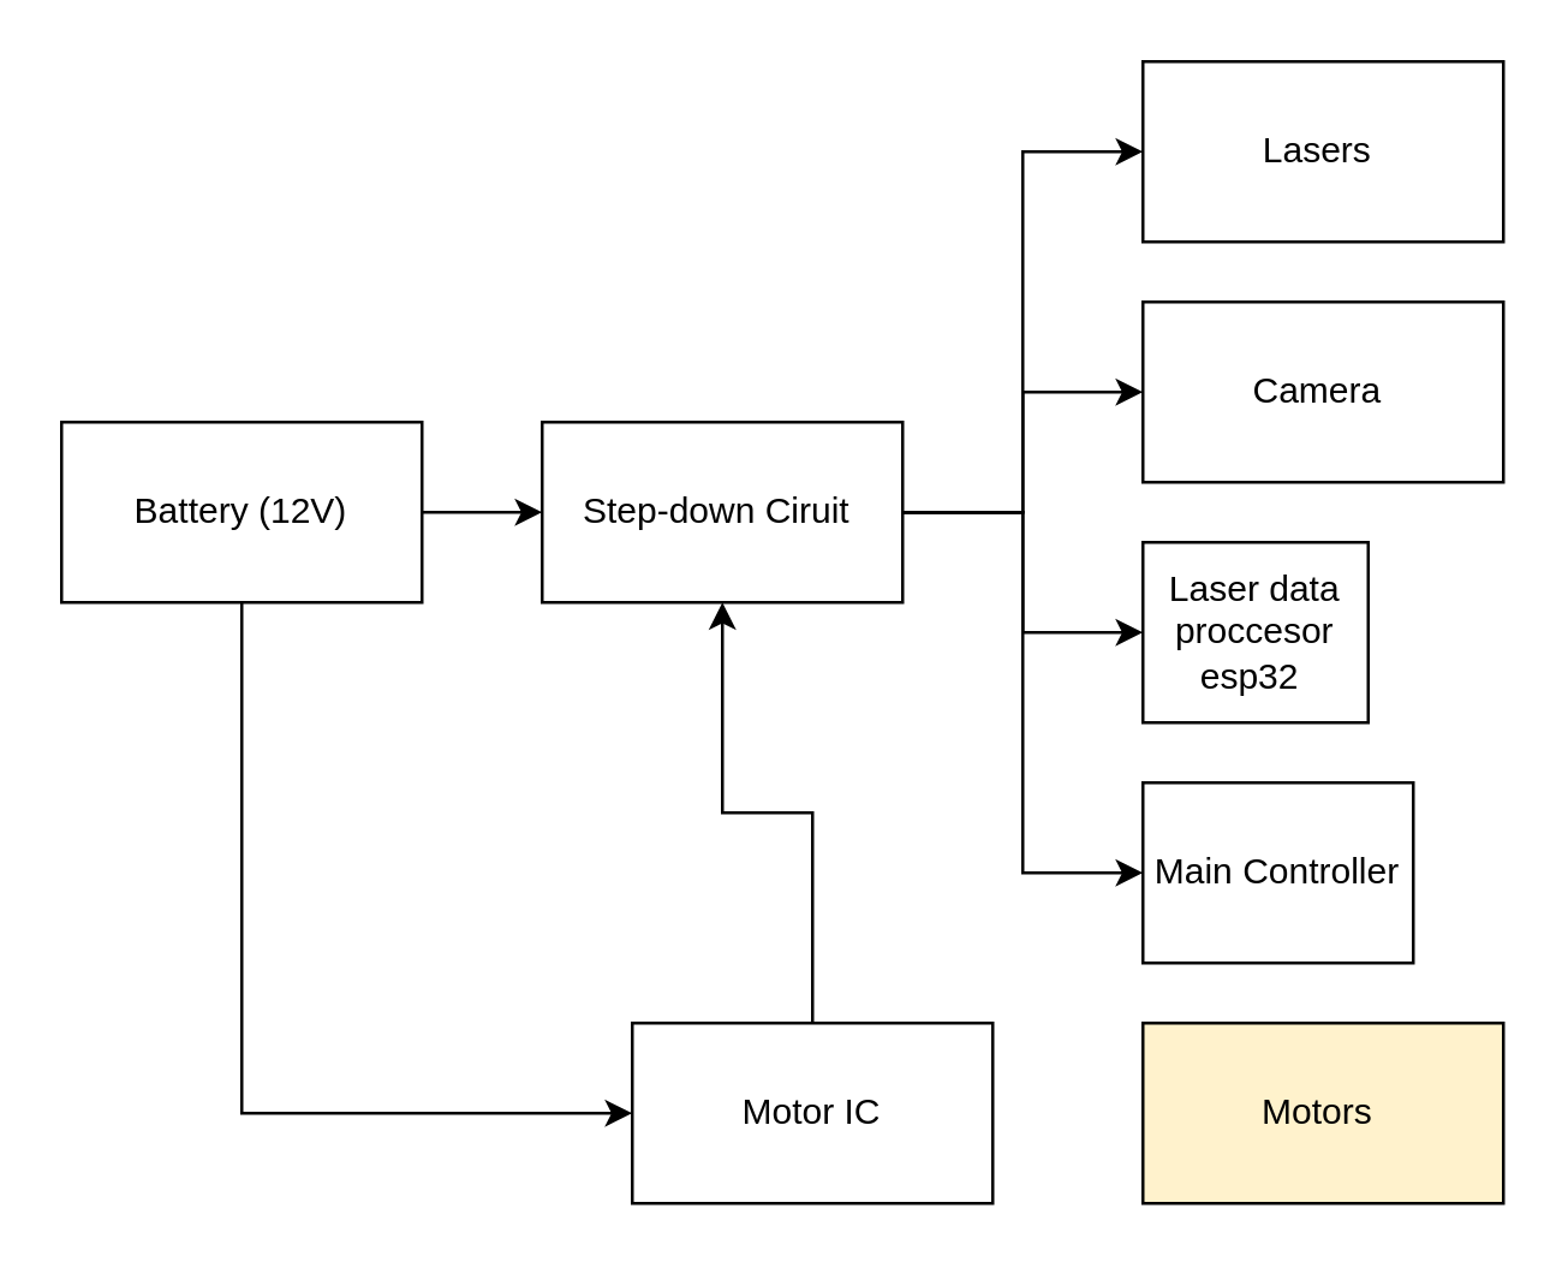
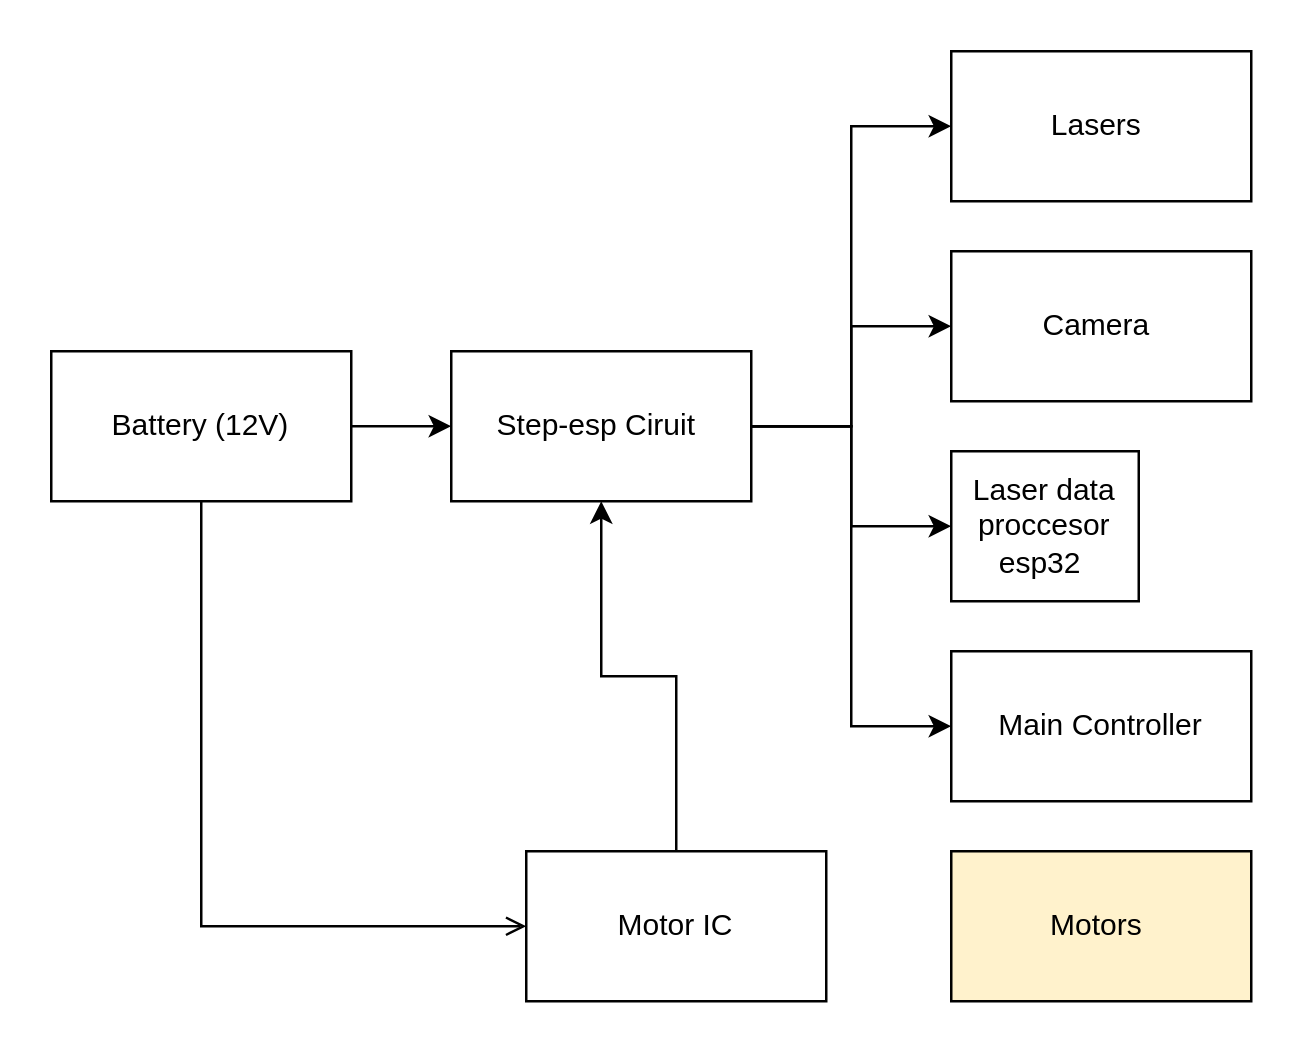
  <mxCell id="0" />
  <mxCell id="1" parent="0" />
  <mxCell id="2" value="" style="edgeStyle=orthogonalEdgeStyle;rounded=0;orthogonalLoop=1;jettySize=auto;html=1;" edge="1" parent="1" source="4" target="9"><mxGeometry relative="1" as="geometry" /></mxCell>
- <mxCell id="3" style="edgeStyle=orthogonalEdgeStyle;rounded=0;orthogonalLoop=1;jettySize=auto;html=1;entryX=0;entryY=0.5;entryDx=0;entryDy=0;" edge="1" parent="1" source="4" target="15"><mxGeometry relative="1" as="geometry"><Array as="points"><mxPoint x="80" y="370" /></Array></mxGeometry></mxCell>
+ <mxCell id="3" style="edgeStyle=orthogonalEdgeStyle;rounded=0;orthogonalLoop=1;jettySize=auto;html=1;entryX=0;entryY=0.5;entryDx=0;entryDy=0;endArrow=open;" edge="1" parent="1" source="4" target="15"><mxGeometry relative="1" as="geometry"><Array as="points"><mxPoint x="80" y="370" /></Array></mxGeometry></mxCell>
  <mxCell id="4" value="Battery (12V)" style="rounded=0;whiteSpace=wrap;html=1;" vertex="1" parent="1"><mxGeometry x="20" y="140" width="120" height="60" as="geometry" /></mxCell>
  <mxCell id="5" style="edgeStyle=orthogonalEdgeStyle;rounded=0;orthogonalLoop=1;jettySize=auto;html=1;entryX=0;entryY=0.5;entryDx=0;entryDy=0;" edge="1" parent="1" source="9" target="10"><mxGeometry relative="1" as="geometry" /></mxCell>
  <mxCell id="6" style="edgeStyle=orthogonalEdgeStyle;rounded=0;orthogonalLoop=1;jettySize=auto;html=1;exitX=1;exitY=0.5;exitDx=0;exitDy=0;" edge="1" parent="1" source="9" target="11"><mxGeometry relative="1" as="geometry" /></mxCell>
  <mxCell id="7" style="edgeStyle=orthogonalEdgeStyle;rounded=0;orthogonalLoop=1;jettySize=auto;html=1;exitX=1;exitY=0.5;exitDx=0;exitDy=0;entryX=0;entryY=0.5;entryDx=0;entryDy=0;" edge="1" parent="1" source="9" target="12"><mxGeometry relative="1" as="geometry" /></mxCell>
  <mxCell id="8" style="edgeStyle=orthogonalEdgeStyle;rounded=0;orthogonalLoop=1;jettySize=auto;html=1;exitX=1;exitY=0.5;exitDx=0;exitDy=0;entryX=0;entryY=0.5;entryDx=0;entryDy=0;" edge="1" parent="1" source="9" target="13"><mxGeometry relative="1" as="geometry" /></mxCell>
- <mxCell id="9" value="Step-down Ciruit&amp;nbsp;" style="rounded=0;whiteSpace=wrap;html=1;" vertex="1" parent="1"><mxGeometry x="180" y="140" width="120" height="60" as="geometry" /></mxCell>
+ <mxCell id="9" value="Step-esp Ciruit&amp;nbsp;" style="rounded=0;whiteSpace=wrap;html=1;" vertex="1" parent="1"><mxGeometry x="180" y="140" width="120" height="60" as="geometry" /></mxCell>
  <mxCell id="10" value="Lasers&amp;nbsp;" style="rounded=0;whiteSpace=wrap;html=1;" vertex="1" parent="1"><mxGeometry x="380" y="20" width="120" height="60" as="geometry" /></mxCell>
  <mxCell id="11" value="Camera&amp;nbsp;" style="rounded=0;whiteSpace=wrap;html=1;" vertex="1" parent="1"><mxGeometry x="380" y="100" width="120" height="60" as="geometry" /></mxCell>
  <mxCell id="12" value="Laser data proccesor esp32&amp;nbsp;" style="rounded=0;whiteSpace=wrap;html=1;" vertex="1" parent="1"><mxGeometry x="380" y="180" width="75" height="60" as="geometry" /></mxCell>
- <mxCell id="13" value="Main Controller" style="rounded=0;whiteSpace=wrap;html=1;" vertex="1" parent="1"><mxGeometry x="380" y="260" width="90" height="60" as="geometry" /></mxCell>
+ <mxCell id="13" value="Main Controller" style="rounded=0;whiteSpace=wrap;html=1;" vertex="1" parent="1"><mxGeometry x="380" y="260" width="120" height="60" as="geometry" /></mxCell>
  <mxCell id="14" style="edgeStyle=orthogonalEdgeStyle;rounded=0;orthogonalLoop=1;jettySize=auto;html=1;" edge="1" parent="1" source="15" target="9"><mxGeometry relative="1" as="geometry" /></mxCell>
  <mxCell id="15" value="Motor IC" style="rounded=0;whiteSpace=wrap;html=1;" vertex="1" parent="1"><mxGeometry x="210" y="340" width="120" height="60" as="geometry" /></mxCell>
  <mxCell id="16" value="Motors&amp;nbsp;" style="rounded=0;whiteSpace=wrap;html=1;fillColor=#fff2cc;" vertex="1" parent="1"><mxGeometry x="380" y="340" width="120" height="60" as="geometry" /></mxCell>
